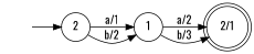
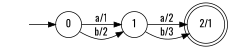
  digraph {
    rankdir=LR
    fontname=Oswald
    node [shape=circle fontname=Oswald]
    edge [fontname=Oswald]
    i [style=invis]
-   0 [label=2]
+   0
    1
    n4 [label="2/1" shape=doublecircle]
    i -> 0
    0 -> 1 [label="a/1"]
    0 -> 1 [label="b/2"]
    1 -> n4 [label="a/2"]
    1 -> n4 [label="b/3"]
  }
